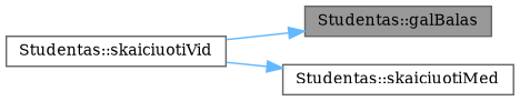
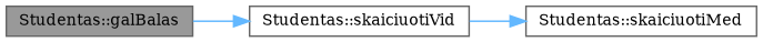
  digraph {
    fontname="DejaVu Serif"
    rankdir=LR
    node [color=grey40 fillcolor=white fontname="DejaVu Serif" fontsize=10 shape=box style=filled]
    edge [color=steelblue1 fontname="DejaVu Serif" fontsize=10 labelfontname=Helvetica labelfontsize=10 style=solid]
    n1 [color=gray40 fillcolor=grey60 fontcolor=black height=0.2 label="Studentas::galBalas" width=0.4]
    n2 [height=0.2 label="Studentas::skaiciuotiVid" width=0.4]
    n3 [height=0.2 label="Studentas::skaiciuotiMed" width=0.4]
-   n2 -> n1
+   n1 -> n2
    n2 -> n3
  }
